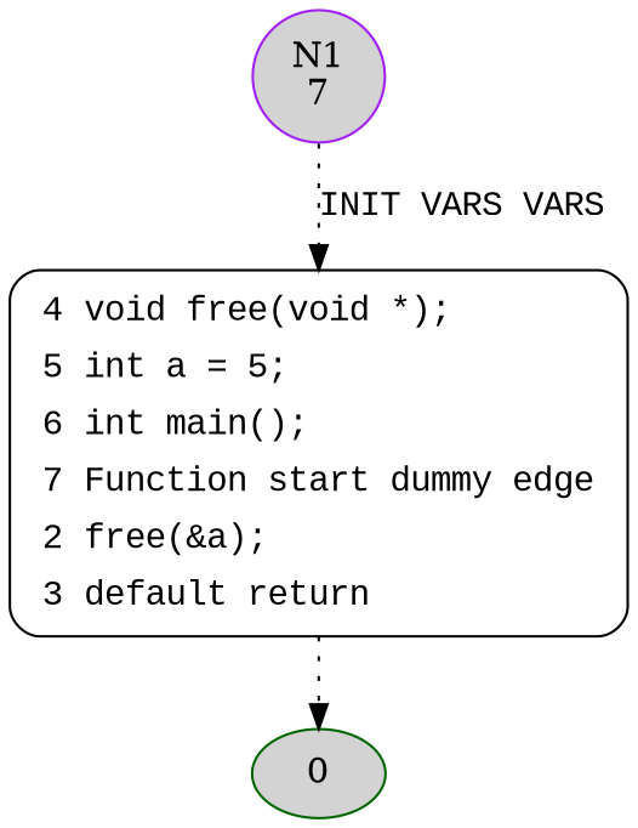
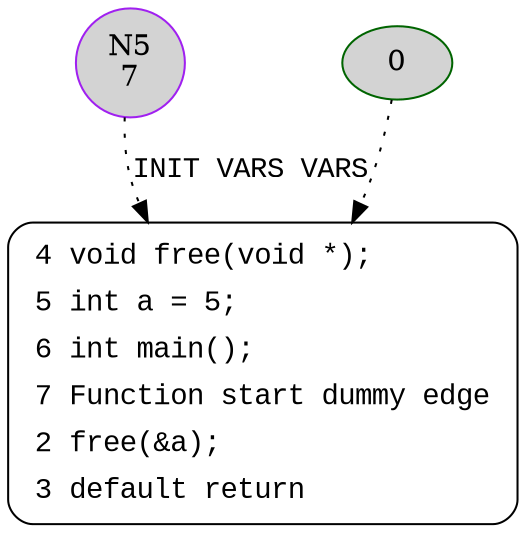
  digraph {
    node [fillcolor=lightgrey style=filled]
    edge [style=dotted]
-   n1 [color=purple label="N1\n7" shape=circle]
+   n1 [color=purple label="N5\n7" shape=circle]
    n2 [fillcolor=white fontname="Courier New" label=<<table border="0" cellborder="0" cellpadding="3" bgcolor="white"><tr><td align="right">4</td><td align="left">void free(void *);</td></tr><tr><td align="right">5</td><td align="left">int a = 5;</td></tr><tr><td align="right">6</td><td align="left">int main();</td></tr><tr><td align="right">7</td><td align="left">Function start dummy edge</td></tr><tr><td align="right">2</td><td align="left">free(&amp;a);</td></tr><tr><td align="right">3</td><td align="left">default return</td></tr></table>> penwidth=1 shape=Mrecord style="filled,bold"]
    0 [color=darkgreen]
    n1 -> n2 [fontname="Courier New" label="INIT VARS VARS"]
-   n2 -> 0
+   0 -> n2
  }
